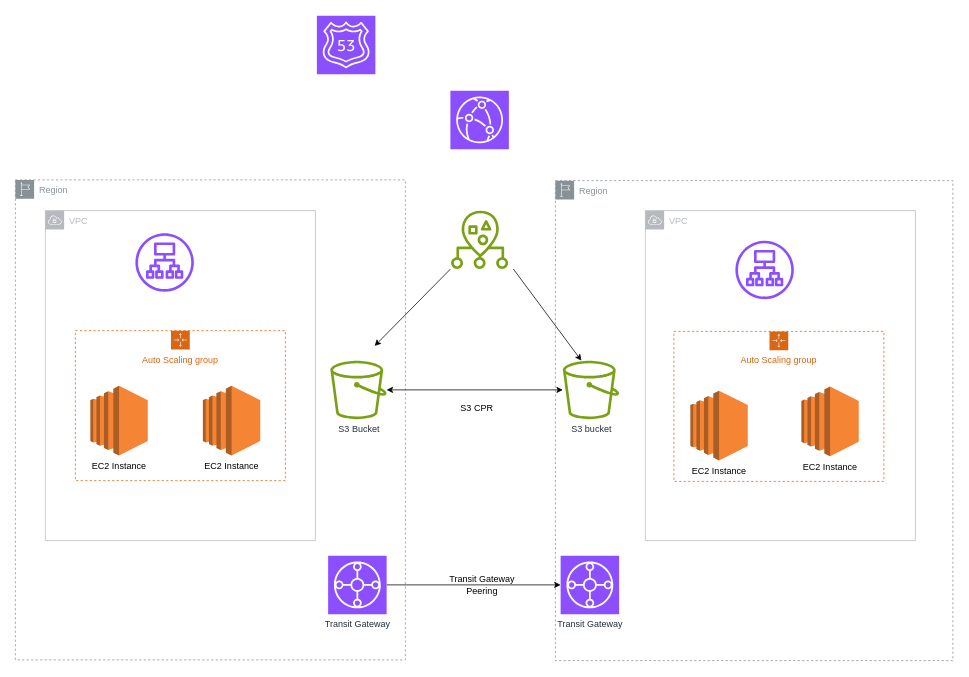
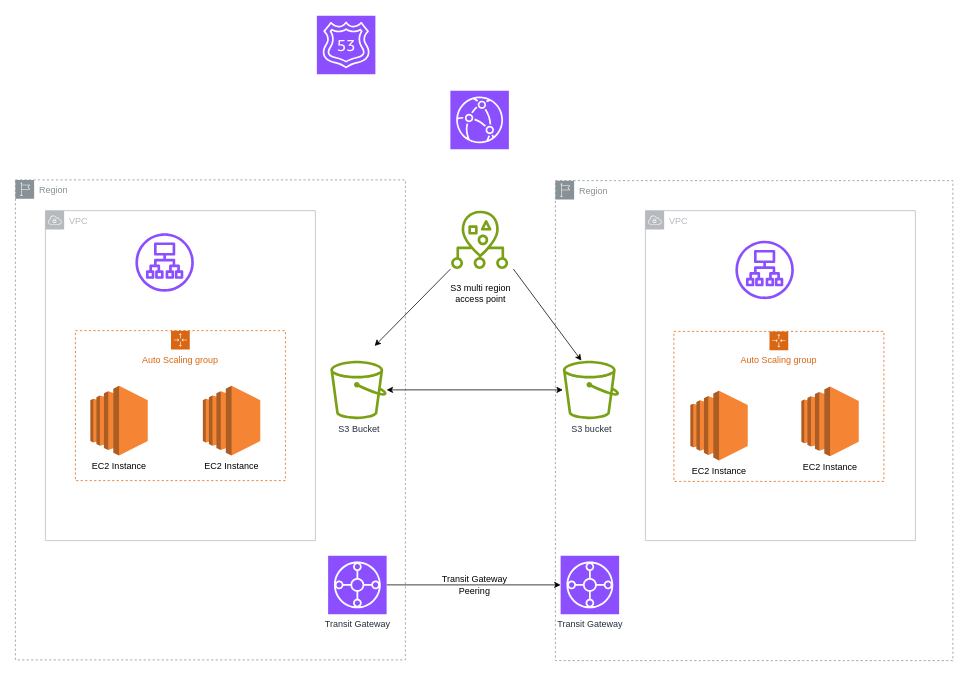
  <mxCell id="0" />
  <mxCell id="1" parent="0" />
  <mxCell id="2" value="" style="sketch=0;points=[[0,0,0],[0.25,0,0],[0.5,0,0],[0.75,0,0],[1,0,0],[0,1,0],[0.25,1,0],[0.5,1,0],[0.75,1,0],[1,1,0],[0,0.25,0],[0,0.5,0],[0,0.75,0],[1,0.25,0],[1,0.5,0],[1,0.75,0]];outlineConnect=0;fontColor=#232F3E;fillColor=#8C4FFF;strokeColor=#ffffff;dashed=0;verticalLabelPosition=bottom;verticalAlign=top;align=center;html=1;fontSize=12;fontStyle=0;aspect=fixed;shape=mxgraph.aws4.resourceIcon;resIcon=mxgraph.aws4.route_53;" parent="1" vertex="1"><mxGeometry x="422" y="20" width="78" height="78" as="geometry" /></mxCell>
  <mxCell id="3" value="" style="sketch=0;points=[[0,0,0],[0.25,0,0],[0.5,0,0],[0.75,0,0],[1,0,0],[0,1,0],[0.25,1,0],[0.5,1,0],[0.75,1,0],[1,1,0],[0,0.25,0],[0,0.5,0],[0,0.75,0],[1,0.25,0],[1,0.5,0],[1,0.75,0]];outlineConnect=0;fontColor=#232F3E;fillColor=#8C4FFF;strokeColor=#ffffff;dashed=0;verticalLabelPosition=bottom;verticalAlign=top;align=center;html=1;fontSize=12;fontStyle=0;aspect=fixed;shape=mxgraph.aws4.resourceIcon;resIcon=mxgraph.aws4.cloudfront;" parent="1" vertex="1"><mxGeometry x="600" y="120" width="78" height="78" as="geometry" /></mxCell>
  <mxCell id="4" value="Region" style="sketch=0;outlineConnect=0;gradientColor=none;html=1;whiteSpace=wrap;fontSize=12;fontStyle=0;shape=mxgraph.aws4.group;grIcon=mxgraph.aws4.group_region;strokeColor=#879196;fillColor=none;verticalAlign=top;align=left;spacingLeft=30;fontColor=#879196;dashed=1;" parent="1" vertex="1"><mxGeometry y="239" width="520" height="640" as="geometry" x="20" /></mxCell>
  <mxCell id="5" value="Region" style="sketch=0;outlineConnect=0;gradientColor=none;html=1;whiteSpace=wrap;fontSize=12;fontStyle=0;shape=mxgraph.aws4.group;grIcon=mxgraph.aws4.group_region;strokeColor=#879196;fillColor=none;verticalAlign=top;align=left;spacingLeft=30;fontColor=#879196;dashed=1;" parent="1" vertex="1"><mxGeometry x="740" y="240" width="530" height="640" as="geometry" /></mxCell>
  <mxCell id="6" value="VPC" style="sketch=0;outlineConnect=0;gradientColor=none;html=1;whiteSpace=wrap;fontSize=12;fontStyle=0;shape=mxgraph.aws4.group;grIcon=mxgraph.aws4.group_vpc;strokeColor=#B6BABF;fillColor=none;verticalAlign=top;align=left;spacingLeft=30;fontColor=#B6BABF;dashed=0;" parent="1" vertex="1"><mxGeometry x="60" y="280" width="360" height="440" as="geometry" /></mxCell>
  <mxCell id="7" value="VPC" style="sketch=0;outlineConnect=0;gradientColor=none;html=1;whiteSpace=wrap;fontSize=12;fontStyle=0;shape=mxgraph.aws4.group;grIcon=mxgraph.aws4.group_vpc;strokeColor=#B6BABF;fillColor=none;verticalAlign=top;align=left;spacingLeft=30;fontColor=#B6BABF;dashed=0;" parent="1" vertex="1"><mxGeometry x="860" y="280" width="360" height="440" as="geometry" /></mxCell>
  <mxCell id="8" value="" style="sketch=0;outlineConnect=0;fontColor=#232F3E;gradientColor=none;fillColor=#8C4FFF;strokeColor=none;dashed=0;verticalLabelPosition=bottom;verticalAlign=top;align=center;html=1;fontSize=12;fontStyle=0;aspect=fixed;pointerEvents=1;shape=mxgraph.aws4.application_load_balancer;" parent="1" vertex="1"><mxGeometry x="180" y="310" width="78" height="78" as="geometry" /></mxCell>
  <mxCell id="9" value="" style="sketch=0;outlineConnect=0;fontColor=#232F3E;gradientColor=none;fillColor=#8C4FFF;strokeColor=none;dashed=0;verticalLabelPosition=bottom;verticalAlign=top;align=center;html=1;fontSize=12;fontStyle=0;aspect=fixed;pointerEvents=1;shape=mxgraph.aws4.application_load_balancer;" parent="1" vertex="1"><mxGeometry x="980" y="320" width="78" height="78" as="geometry" /></mxCell>
  <mxCell id="10" value="Auto Scaling group" style="points=[[0,0],[0.25,0],[0.5,0],[0.75,0],[1,0],[1,0.25],[1,0.5],[1,0.75],[1,1],[0.75,1],[0.5,1],[0.25,1],[0,1],[0,0.75],[0,0.5],[0,0.25]];outlineConnect=0;gradientColor=none;html=1;whiteSpace=wrap;fontSize=12;fontStyle=0;container=1;pointerEvents=0;collapsible=0;recursiveResize=0;shape=mxgraph.aws4.groupCenter;grIcon=mxgraph.aws4.group_auto_scaling_group;grStroke=1;strokeColor=#D86613;fillColor=none;verticalAlign=top;align=center;fontColor=#D86613;dashed=1;spacingTop=25;" parent="1" vertex="1"><mxGeometry x="100" y="440" width="280" height="200" as="geometry" /></mxCell>
  <mxCell id="11" value="EC2 Instance" style="outlineConnect=0;dashed=0;verticalLabelPosition=bottom;verticalAlign=top;align=center;html=1;shape=mxgraph.aws3.ec2;fillColor=#F58534;gradientColor=none;" vertex="1" parent="10"><mxGeometry x="170" y="73.5" width="76.5" height="93" as="geometry" /></mxCell>
  <mxCell id="12" value="S3 Bucket" style="sketch=0;outlineConnect=0;fontColor=#232F3E;gradientColor=none;fillColor=#7AA116;strokeColor=none;dashed=0;verticalLabelPosition=bottom;verticalAlign=top;align=center;html=1;fontSize=12;fontStyle=0;aspect=fixed;pointerEvents=1;shape=mxgraph.aws4.bucket;" vertex="1" parent="1"><mxGeometry x="440" y="480" width="75" height="78" as="geometry" /></mxCell>
  <mxCell id="13" value="S3 bucket" style="sketch=0;outlineConnect=0;fontColor=#232F3E;gradientColor=none;fillColor=#7AA116;strokeColor=none;dashed=0;verticalLabelPosition=bottom;verticalAlign=top;align=center;html=1;fontSize=12;fontStyle=0;aspect=fixed;pointerEvents=1;shape=mxgraph.aws4.bucket;" vertex="1" parent="1"><mxGeometry x="750" y="480" width="75" height="78" as="geometry" /></mxCell>
  <mxCell id="14" value="" style="sketch=0;outlineConnect=0;fontColor=#232F3E;gradientColor=none;fillColor=#7AA116;strokeColor=none;dashed=0;verticalLabelPosition=bottom;verticalAlign=top;align=center;html=1;fontSize=12;fontStyle=0;aspect=fixed;pointerEvents=1;shape=mxgraph.aws4.s3_multi_region_access_points;" vertex="1" parent="1"><mxGeometry x="601" y="280" width="76" height="78" as="geometry" /></mxCell>
+ <mxCell id="15" value="S3 multi region&lt;br&gt;access point" style="text;html=1;align=center;verticalAlign=middle;resizable=0;points=[];autosize=1;strokeColor=none;fillColor=none;" vertex="1" parent="1"><mxGeometry x="590" y="370" width="100" height="40" as="geometry" /></mxCell>
  <mxCell id="16" value="" style="endArrow=classic;html=1;rounded=0;" edge="1" parent="1"><mxGeometry width="50" height="50" relative="1" as="geometry"><mxPoint x="600" y="357.997" as="sourcePoint" /><mxPoint x="499" y="460.45" as="targetPoint" /></mxGeometry></mxCell>
  <mxCell id="17" value="" style="endArrow=classic;startArrow=classic;html=1;rounded=0;" edge="1" parent="1" source="12" target="13"><mxGeometry width="50" height="50" relative="1" as="geometry"><mxPoint x="555" y="544" as="sourcePoint" /><mxPoint x="605" y="494" as="targetPoint" /></mxGeometry></mxCell>
- <mxCell id="18" value="S3 CPR" style="text;html=1;align=center;verticalAlign=middle;resizable=0;points=[];autosize=1;strokeColor=none;fillColor=none;" vertex="1" parent="1"><mxGeometry x="600" y="528" width="70" height="30" as="geometry" /></mxCell>
  <mxCell id="19" value="" style="edgeStyle=none;orthogonalLoop=1;jettySize=auto;html=1;rounded=0;" edge="1" parent="1"><mxGeometry width="100" relative="1" as="geometry"><mxPoint x="684.001" y="357.884" as="sourcePoint" /><mxPoint x="774.673" y="480" as="targetPoint" /><Array as="points" /></mxGeometry></mxCell>
  <mxCell id="20" value="EC2 Instance" style="outlineConnect=0;dashed=0;verticalLabelPosition=bottom;verticalAlign=top;align=center;html=1;shape=mxgraph.aws3.ec2;fillColor=#F58534;gradientColor=none;" vertex="1" parent="1"><mxGeometry x="120" y="513.5" width="76.5" height="93" as="geometry" /></mxCell>
  <mxCell id="21" value="Auto Scaling group" style="points=[[0,0],[0.25,0],[0.5,0],[0.75,0],[1,0],[1,0.25],[1,0.5],[1,0.75],[1,1],[0.75,1],[0.5,1],[0.25,1],[0,1],[0,0.75],[0,0.5],[0,0.25]];outlineConnect=0;gradientColor=none;html=1;whiteSpace=wrap;fontSize=12;fontStyle=0;container=1;pointerEvents=0;collapsible=0;recursiveResize=0;shape=mxgraph.aws4.groupCenter;grIcon=mxgraph.aws4.group_auto_scaling_group;grStroke=1;strokeColor=#D86613;fillColor=none;verticalAlign=top;align=center;fontColor=#D86613;dashed=1;spacingTop=25;" vertex="1" parent="1"><mxGeometry x="898" y="441" width="280" height="200" as="geometry" /></mxCell>
  <mxCell id="22" value="EC2 Instance" style="outlineConnect=0;dashed=0;verticalLabelPosition=bottom;verticalAlign=top;align=center;html=1;shape=mxgraph.aws3.ec2;fillColor=#F58534;gradientColor=none;" vertex="1" parent="21"><mxGeometry x="170" y="73.5" width="76.5" height="93" as="geometry" /></mxCell>
  <mxCell id="23" value="EC2 Instance" style="outlineConnect=0;dashed=0;verticalLabelPosition=bottom;verticalAlign=top;align=center;html=1;shape=mxgraph.aws3.ec2;fillColor=#F58534;gradientColor=none;" vertex="1" parent="1"><mxGeometry x="920" y="520" width="76.5" height="93" as="geometry" /></mxCell>
  <mxCell id="24" value="" style="edgeStyle=orthogonalEdgeStyle;rounded=0;orthogonalLoop=1;jettySize=auto;html=1;" edge="1" parent="1" source="25" target="26"><mxGeometry relative="1" as="geometry"><mxPoint x="594" y="779" as="targetPoint" /></mxGeometry></mxCell>
  <mxCell id="25" value="Transit Gateway" style="sketch=0;points=[[0,0,0],[0.25,0,0],[0.5,0,0],[0.75,0,0],[1,0,0],[0,1,0],[0.25,1,0],[0.5,1,0],[0.75,1,0],[1,1,0],[0,0.25,0],[0,0.5,0],[0,0.75,0],[1,0.25,0],[1,0.5,0],[1,0.75,0]];outlineConnect=0;fontColor=#232F3E;fillColor=#8C4FFF;strokeColor=#ffffff;dashed=0;verticalLabelPosition=bottom;verticalAlign=top;align=center;html=1;fontSize=12;fontStyle=0;aspect=fixed;shape=mxgraph.aws4.resourceIcon;resIcon=mxgraph.aws4.transit_gateway;" vertex="1" parent="1"><mxGeometry x="437" y="740" width="78" height="78" as="geometry" /></mxCell>
  <mxCell id="26" value="Transit Gateway" style="sketch=0;points=[[0,0,0],[0.25,0,0],[0.5,0,0],[0.75,0,0],[1,0,0],[0,1,0],[0.25,1,0],[0.5,1,0],[0.75,1,0],[1,1,0],[0,0.25,0],[0,0.5,0],[0,0.75,0],[1,0.25,0],[1,0.5,0],[1,0.75,0]];outlineConnect=0;fontColor=#232F3E;fillColor=#8C4FFF;strokeColor=#ffffff;dashed=0;verticalLabelPosition=bottom;verticalAlign=top;align=center;html=1;fontSize=12;fontStyle=0;aspect=fixed;shape=mxgraph.aws4.resourceIcon;resIcon=mxgraph.aws4.transit_gateway;" vertex="1" parent="1"><mxGeometry x="747" y="740" width="78" height="78" as="geometry" /></mxCell>
- <mxCell id="27" value="Transit Gateway&lt;br&gt;Peering" style="text;html=1;align=center;verticalAlign=middle;resizable=0;points=[];autosize=1;strokeColor=none;fillColor=none;" vertex="1" parent="1"><mxGeometry x="587" y="759" width="110" height="40" as="geometry" /></mxCell>
+ <mxCell id="27" value="Transit Gateway&lt;br&gt;Peering" style="text;html=1;align=center;verticalAlign=middle;resizable=0;points=[];autosize=1;strokeColor=none;fillColor=none;" vertex="1" parent="1"><mxGeometry x="577" y="759" width="110" height="40" as="geometry" /></mxCell>
